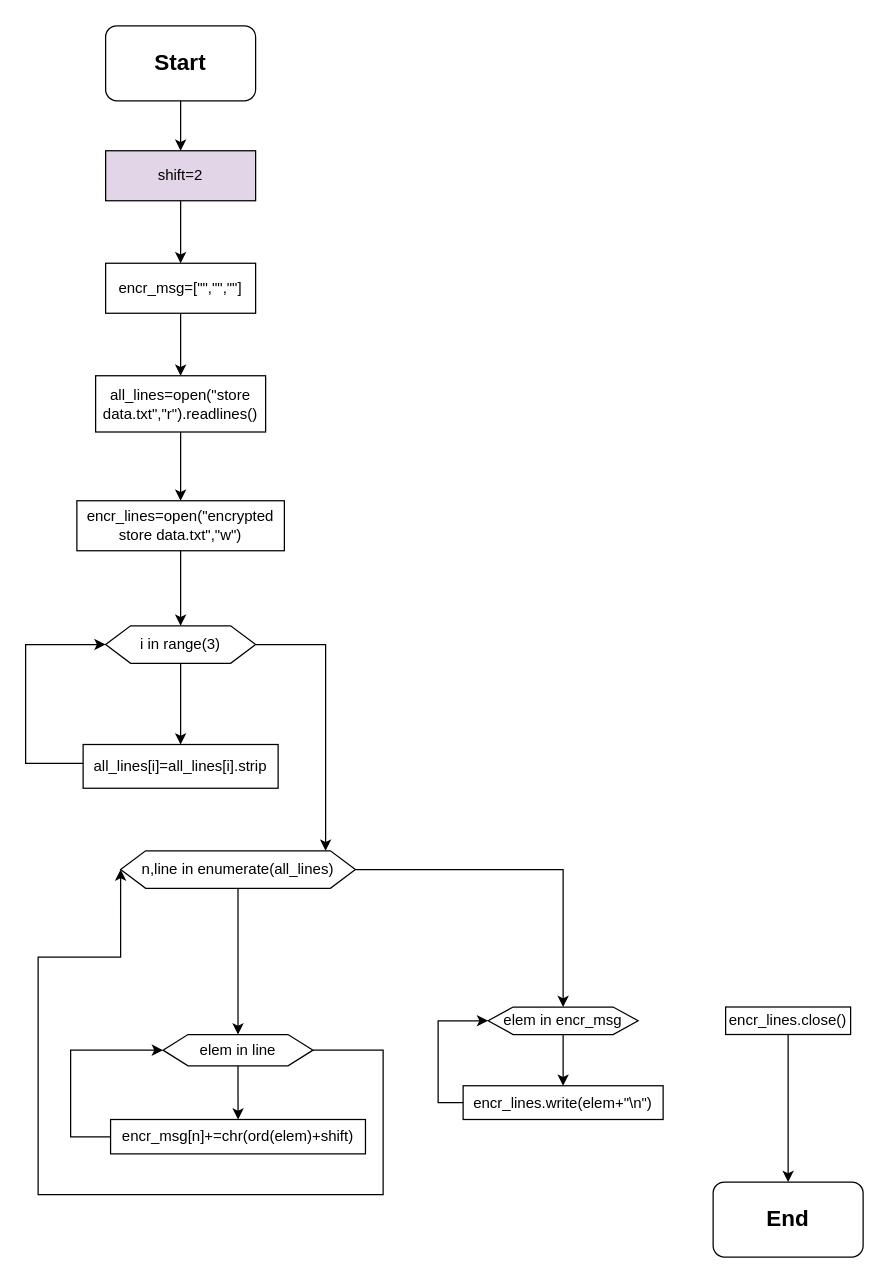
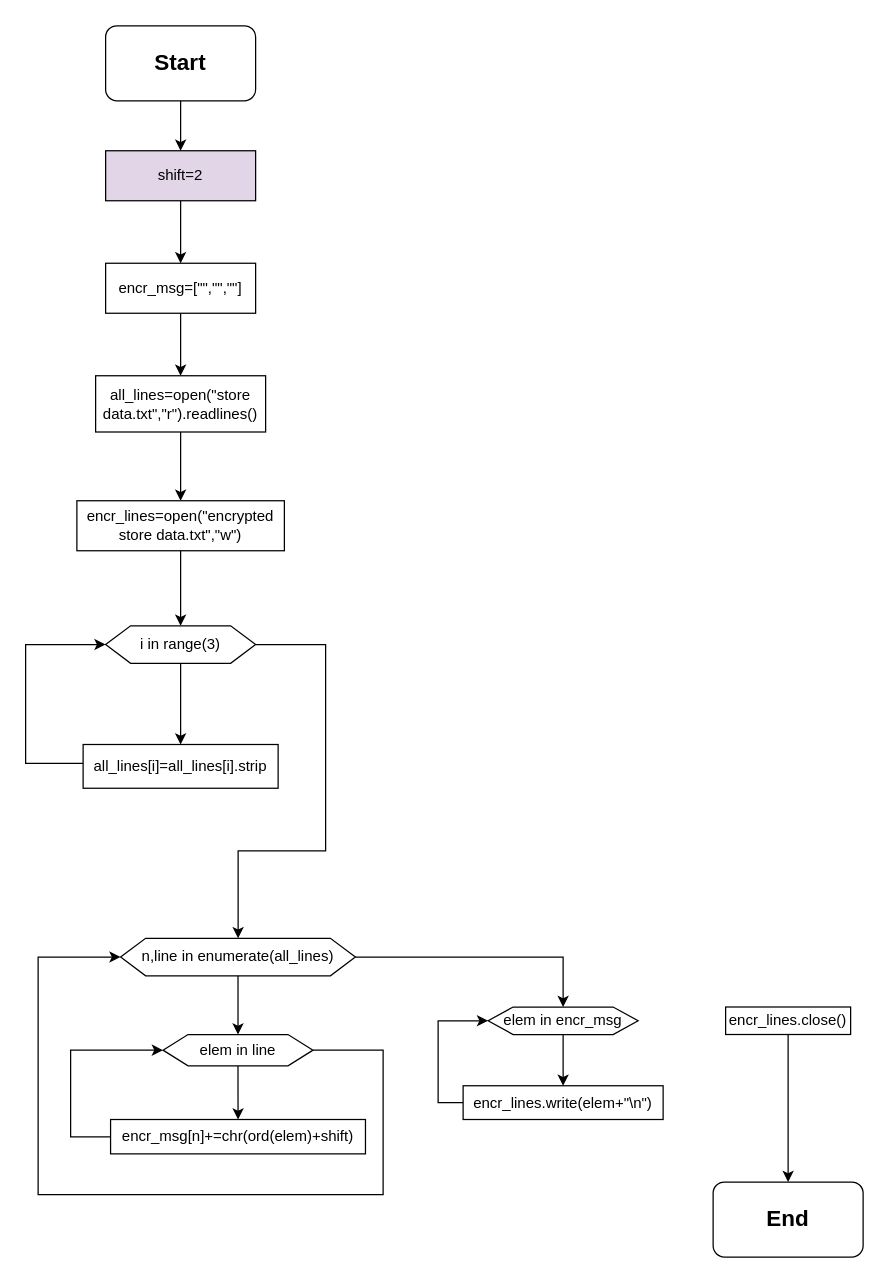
  <mxCell id="0" />
  <mxCell id="1" parent="0" />
  <mxCell id="2" value="" style="edgeStyle=orthogonalEdgeStyle;rounded=0;orthogonalLoop=1;jettySize=auto;html=1;" edge="1" parent="1" source="3" target="5"><mxGeometry relative="1" as="geometry" /></mxCell>
  <mxCell id="3" value="shift=2" style="rounded=0;whiteSpace=wrap;html=1;fillColor=#e1d5e7;" vertex="1" parent="1"><mxGeometry x="84" y="120" width="120" height="40" as="geometry" /></mxCell>
  <mxCell id="4" value="" style="edgeStyle=orthogonalEdgeStyle;rounded=0;orthogonalLoop=1;jettySize=auto;html=1;" edge="1" parent="1" source="5"><mxGeometry relative="1" as="geometry"><mxPoint x="144" y="300" as="targetPoint" /></mxGeometry></mxCell>
  <mxCell id="5" value="encr_msg=[&quot;&quot;,&quot;&quot;,&quot;&quot;]" style="whiteSpace=wrap;html=1;rounded=0;" vertex="1" parent="1"><mxGeometry x="84" y="210" width="120" height="40" as="geometry" /></mxCell>
  <mxCell id="6" value="" style="edgeStyle=orthogonalEdgeStyle;rounded=0;orthogonalLoop=1;jettySize=auto;html=1;" edge="1" parent="1" source="7" target="9"><mxGeometry relative="1" as="geometry" /></mxCell>
  <mxCell id="7" value="all_lines=open(&quot;store data.txt&quot;,&quot;r&quot;).readlines()" style="whiteSpace=wrap;html=1;rounded=0;" vertex="1" parent="1"><mxGeometry x="76" y="300" width="136" height="45" as="geometry" /></mxCell>
  <mxCell id="8" value="" style="edgeStyle=orthogonalEdgeStyle;rounded=0;orthogonalLoop=1;jettySize=auto;html=1;" edge="1" parent="1" source="9" target="14"><mxGeometry relative="1" as="geometry" /></mxCell>
  <mxCell id="9" value="encr_lines=open(&quot;encrypted store data.txt&quot;,&quot;w&quot;)" style="whiteSpace=wrap;html=1;rounded=0;" vertex="1" parent="1"><mxGeometry x="61" y="400" width="166" height="40" as="geometry" /></mxCell>
  <mxCell id="10" value="" style="edgeStyle=orthogonalEdgeStyle;rounded=0;orthogonalLoop=1;jettySize=auto;html=1;" edge="1" parent="1" target="3"><mxGeometry relative="1" as="geometry"><mxPoint x="170" y="60" as="sourcePoint" /><Array as="points"><mxPoint x="144" y="60" /></Array></mxGeometry></mxCell>
  <mxCell id="11" value="&lt;b&gt;&lt;font style=&quot;font-size: 18px&quot;&gt;Start&lt;/font&gt;&lt;/b&gt;" style="rounded=1;whiteSpace=wrap;html=1;" vertex="1" parent="1"><mxGeometry x="84" y="20" width="120" height="60" as="geometry" /></mxCell>
  <mxCell id="12" value="" style="edgeStyle=orthogonalEdgeStyle;rounded=0;orthogonalLoop=1;jettySize=auto;html=1;" edge="1" parent="1" source="14" target="16"><mxGeometry relative="1" as="geometry" /></mxCell>
  <mxCell id="13" value="" style="edgeStyle=orthogonalEdgeStyle;rounded=0;orthogonalLoop=1;jettySize=auto;html=1;" edge="1" parent="1" source="14" target="19"><mxGeometry relative="1" as="geometry"><Array as="points"><mxPoint x="260" y="515" /><mxPoint x="260" y="680" /><mxPoint x="190" y="680" /></Array></mxGeometry></mxCell>
  <mxCell id="14" value="i in range(3)" style="shape=hexagon;perimeter=hexagonPerimeter2;whiteSpace=wrap;html=1;fixedSize=1;rounded=0;" vertex="1" parent="1"><mxGeometry x="84" y="500" width="120" height="30" as="geometry" /></mxCell>
  <mxCell id="15" style="edgeStyle=orthogonalEdgeStyle;rounded=0;orthogonalLoop=1;jettySize=auto;html=1;entryX=0;entryY=0.5;entryDx=0;entryDy=0;" edge="1" parent="1" source="16" target="14"><mxGeometry relative="1" as="geometry"><mxPoint x="-20" y="520" as="targetPoint" /><Array as="points"><mxPoint x="20" y="610" /><mxPoint x="20" y="515" /></Array></mxGeometry></mxCell>
  <mxCell id="16" value="all_lines[i]=all_lines[i].strip" style="whiteSpace=wrap;html=1;rounded=0;" vertex="1" parent="1"><mxGeometry x="66" y="595" width="156" height="35" as="geometry" /></mxCell>
  <mxCell id="17" value="" style="edgeStyle=orthogonalEdgeStyle;rounded=0;orthogonalLoop=1;jettySize=auto;html=1;" edge="1" parent="1" source="19" target="22"><mxGeometry relative="1" as="geometry" /></mxCell>
  <mxCell id="18" value="" style="edgeStyle=orthogonalEdgeStyle;rounded=0;orthogonalLoop=1;jettySize=auto;html=1;" edge="1" parent="1" source="19" target="26"><mxGeometry relative="1" as="geometry" /></mxCell>
- <mxCell id="19" value="n,line in enumerate(all_lines)" style="shape=hexagon;perimeter=hexagonPerimeter2;whiteSpace=wrap;html=1;fixedSize=1;rounded=0;" vertex="1" parent="1"><mxGeometry x="95.99" y="680" width="187.83" height="30" as="geometry" /></mxCell>
+ <mxCell id="19" value="n,line in enumerate(all_lines)" style="shape=hexagon;perimeter=hexagonPerimeter2;whiteSpace=wrap;html=1;fixedSize=1;rounded=0;" vertex="1" parent="1"><mxGeometry x="95.99" y="750" width="187.83" height="30" as="geometry" /></mxCell>
  <mxCell id="20" value="" style="edgeStyle=orthogonalEdgeStyle;rounded=0;orthogonalLoop=1;jettySize=auto;html=1;" edge="1" parent="1" source="22" target="24"><mxGeometry relative="1" as="geometry" /></mxCell>
  <mxCell id="21" style="edgeStyle=orthogonalEdgeStyle;rounded=0;orthogonalLoop=1;jettySize=auto;html=1;entryX=0;entryY=0.5;entryDx=0;entryDy=0;" edge="1" parent="1" source="22" target="19"><mxGeometry relative="1" as="geometry"><Array as="points"><mxPoint x="306" y="839" /><mxPoint x="306" y="955" /><mxPoint x="30" y="955" /><mxPoint x="30" y="765" /></Array></mxGeometry></mxCell>
  <mxCell id="22" value="elem in line" style="shape=hexagon;perimeter=hexagonPerimeter2;whiteSpace=wrap;html=1;fixedSize=1;rounded=0;" vertex="1" parent="1"><mxGeometry x="129.91" y="827" width="120" height="25" as="geometry" /></mxCell>
  <mxCell id="23" style="edgeStyle=orthogonalEdgeStyle;rounded=0;orthogonalLoop=1;jettySize=auto;html=1;entryX=0;entryY=0.5;entryDx=0;entryDy=0;" edge="1" parent="1" source="24" target="22"><mxGeometry relative="1" as="geometry"><Array as="points"><mxPoint x="56" y="909" /><mxPoint x="56" y="840" /></Array></mxGeometry></mxCell>
  <mxCell id="24" value="encr_msg[n]+=chr(ord(elem)+shift)" style="whiteSpace=wrap;html=1;rounded=0;" vertex="1" parent="1"><mxGeometry x="87.96" y="895" width="203.91" height="27.5" as="geometry" /></mxCell>
  <mxCell id="25" value="" style="edgeStyle=orthogonalEdgeStyle;rounded=0;orthogonalLoop=1;jettySize=auto;html=1;" edge="1" parent="1" source="26" target="28"><mxGeometry relative="1" as="geometry" /></mxCell>
  <mxCell id="26" value="elem in encr_msg" style="shape=hexagon;perimeter=hexagonPerimeter2;whiteSpace=wrap;html=1;fixedSize=1;rounded=0;" vertex="1" parent="1"><mxGeometry x="390" y="805" width="120" height="22" as="geometry" /></mxCell>
  <mxCell id="27" style="edgeStyle=orthogonalEdgeStyle;rounded=0;orthogonalLoop=1;jettySize=auto;html=1;entryX=0;entryY=0.5;entryDx=0;entryDy=0;" edge="1" parent="1" source="28" target="26"><mxGeometry relative="1" as="geometry"><Array as="points"><mxPoint x="450" y="881" /><mxPoint x="350" y="881" /><mxPoint x="350" y="816" /></Array></mxGeometry></mxCell>
  <mxCell id="28" value="encr_lines.write(elem+&quot;\n&quot;)" style="whiteSpace=wrap;html=1;rounded=0;" vertex="1" parent="1"><mxGeometry x="370" y="868" width="160" height="27" as="geometry" /></mxCell>
  <mxCell id="29" style="edgeStyle=orthogonalEdgeStyle;rounded=0;orthogonalLoop=1;jettySize=auto;html=1;" edge="1" parent="1" source="30" target="31"><mxGeometry relative="1" as="geometry"><mxPoint x="630" y="875" as="targetPoint" /></mxGeometry></mxCell>
  <mxCell id="30" value="encr_lines.close()" style="whiteSpace=wrap;html=1;rounded=0;" vertex="1" parent="1"><mxGeometry x="580" y="805" width="100" height="22" as="geometry" /></mxCell>
  <mxCell id="31" value="&lt;b&gt;&lt;font style=&quot;font-size: 18px&quot;&gt;End&lt;/font&gt;&lt;/b&gt;" style="rounded=1;whiteSpace=wrap;html=1;" vertex="1" parent="1"><mxGeometry x="570" y="945" width="120" height="60" as="geometry" /></mxCell>
